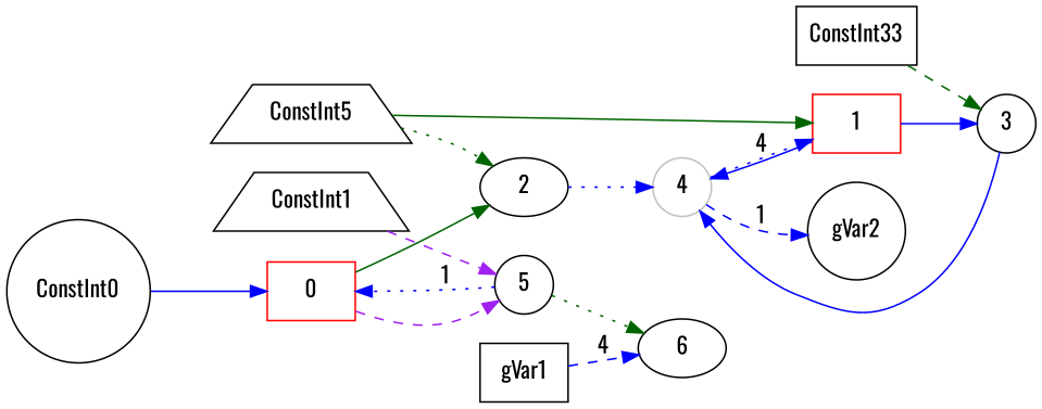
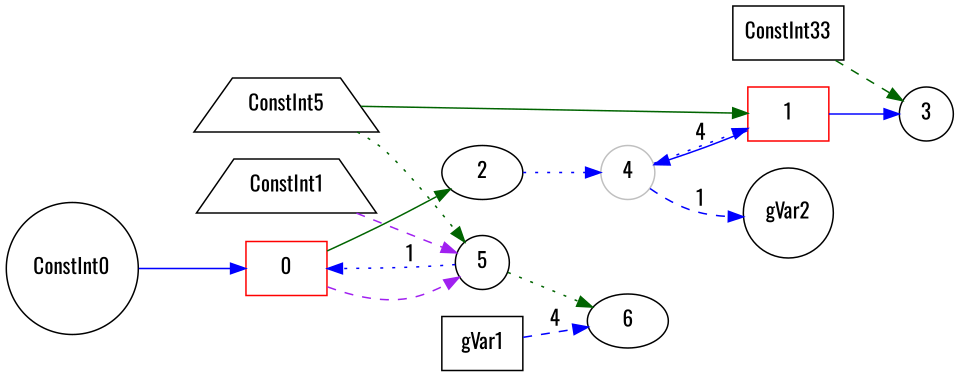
  digraph {
    fontname=Oswald
    rankdir=LR
    node [color=black fontname=Oswald shape=circle]
    edge [color=blue fontname=Oswald style=solid]
    n1 [color=red label=0 shape=box]
    n2 [label=2 shape=ellipse]
    n3 [label=5]
    n4 [color=gray label=4]
    n5 [label=6 shape=ellipse]
    n6 [color=red label=1 shape=box]
    n7 [label=3]
    n8 [label=gVar2]
    n9 [label=ConstInt0]
    n10 [label=ConstInt5 shape=trapezium]
    n11 [label=ConstInt33 shape=box]
    n12 [label=ConstInt1 shape=trapezium]
    n13 [label=gVar1 shape=box]
    n1 -> n2 [color=darkgreen]
    n1 -> n3 [color=purple style=dashed]
    n2 -> n4 [style=dotted]
    n3 -> n1 [label=1 style=dotted]
    n3 -> n5 [color=darkgreen style=dotted]
    n4 -> n6 [label=4 style=dotted]
    n4 -> n8 [label=1 style=dashed]
    n6 -> n4
    n6 -> n7
-   n7 -> n4
    n9 -> n1
-   n10 -> n2 [color=darkgreen style=dotted]
+   n10 -> n3 [color=darkgreen style=dotted]
    n10 -> n6 [color=darkgreen]
    n11 -> n7 [color=darkgreen style=dashed]
    n12 -> n3 [color=purple style=dashed]
    n13 -> n5 [label=4 style=dashed]
  }
